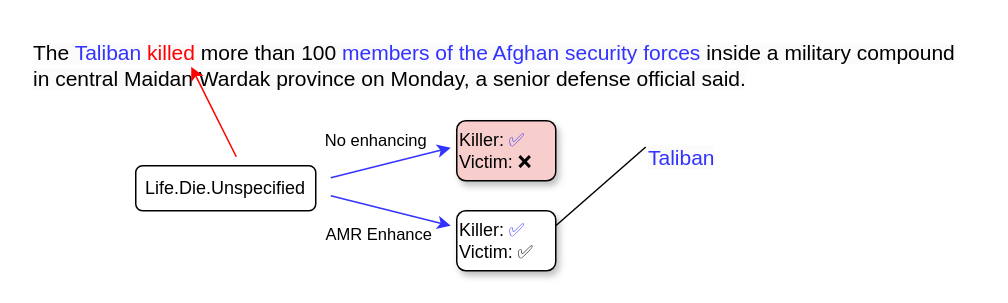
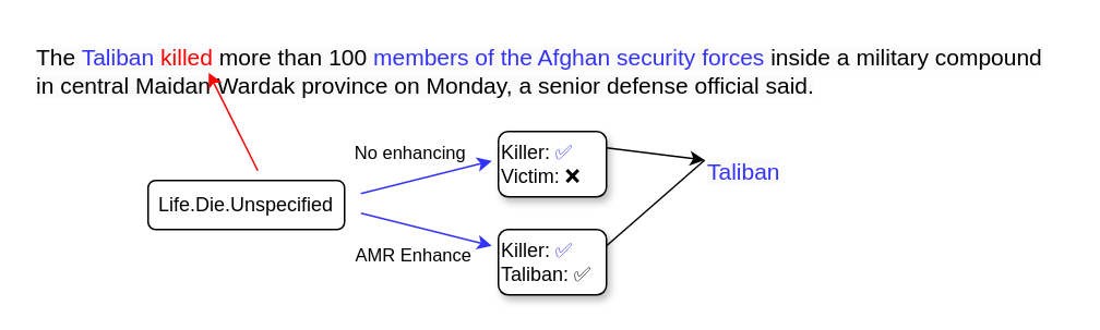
  <mxCell id="0" />
  <mxCell id="1" parent="0" />
  <mxCell id="2" value="&lt;span style=&quot;font-family: Helvetica; font-style: normal; font-variant-ligatures: normal; font-variant-caps: normal; font-weight: 400; letter-spacing: normal; orphans: 2; text-align: center; text-indent: 0px; text-transform: none; widows: 2; word-spacing: 0px; -webkit-text-stroke-width: 0px; background-color: rgb(251, 251, 251); text-decoration-thickness: initial; text-decoration-style: initial; text-decoration-color: initial; float: none; display: inline !important;&quot;&gt;&lt;font style=&quot;font-size: 14px;&quot;&gt;The &lt;font color=&quot;#3333ff&quot;&gt;Taliban&lt;/font&gt; &lt;font color=&quot;#ff0000&quot;&gt;killed&lt;/font&gt; more than 100 &lt;font color=&quot;#3333ff&quot;&gt;members of the Afghan security forces&lt;/font&gt; inside a military compound in central Maidan Wardak province on Monday, a senior defense official said.&lt;/font&gt;&lt;/span&gt;" style="text;whiteSpace=wrap;html=1;" parent="1" vertex="1"><mxGeometry x="20" y="20" width="630" height="50" as="geometry" /></mxCell>
  <mxCell id="3" value="Life.Die.Unspecified" style="rounded=1;whiteSpace=wrap;html=1;" parent="1" vertex="1"><mxGeometry x="90" y="110" width="120" height="30" as="geometry" /></mxCell>
  <mxCell id="4" value="" style="endArrow=classic;html=1;rounded=0;strokeColor=#FF0000;" parent="1" edge="1"><mxGeometry width="50" height="50" relative="1" as="geometry"><mxPoint x="157" y="104" as="sourcePoint" /><mxPoint x="127" y="44" as="targetPoint" /></mxGeometry></mxCell>
  <mxCell id="5" value="" style="endArrow=classic;html=1;rounded=0;strokeColor=#3333FF;" parent="1" edge="1"><mxGeometry width="50" height="50" relative="1" as="geometry"><mxPoint x="220" y="118" as="sourcePoint" /><mxPoint x="300" y="98" as="targetPoint" /></mxGeometry></mxCell>
  <mxCell id="6" value="No enhancing" style="edgeLabel;html=1;align=center;verticalAlign=middle;resizable=0;points=[];" parent="5" vertex="1" connectable="0"><mxGeometry x="-0.185" relative="1" as="geometry"><mxPoint x="-3" y="-17" as="offset" /></mxGeometry></mxCell>
  <mxCell id="7" value="" style="endArrow=classic;html=1;rounded=0;strokeColor=#3333FF;" parent="1" edge="1"><mxGeometry width="50" height="50" relative="1" as="geometry"><mxPoint x="220" y="130" as="sourcePoint" /><mxPoint x="300" y="150" as="targetPoint" /></mxGeometry></mxCell>
  <mxCell id="8" value="AMR Enhance" style="edgeLabel;html=1;align=center;verticalAlign=middle;resizable=0;points=[];" parent="7" vertex="1" connectable="0"><mxGeometry x="-0.579" relative="1" as="geometry"><mxPoint x="15" y="21" as="offset" /></mxGeometry></mxCell>
- <mxCell id="9" value="&lt;div style=&quot;&quot;&gt;&lt;span style=&quot;background-color: initial;&quot;&gt;Killer: &lt;font color=&quot;#3333ff&quot;&gt;✅&lt;/font&gt;&lt;/span&gt;&lt;/div&gt;&lt;div style=&quot;&quot;&gt;&lt;span style=&quot;background-color: initial;&quot;&gt;Victim: ❌&lt;/span&gt;&lt;/div&gt;" style="whiteSpace=wrap;html=1;align=left;rounded=1;shadow=1;fillColor=#f8cecc;" parent="1" vertex="1"><mxGeometry x="304" y="80" width="66" height="40" as="geometry" /></mxCell>
- <mxCell id="10" value="&lt;div style=&quot;&quot;&gt;&lt;span style=&quot;background-color: initial;&quot;&gt;Killer: &lt;font color=&quot;#3333ff&quot;&gt;✅&lt;/font&gt;&lt;/span&gt;&lt;/div&gt;&lt;div style=&quot;&quot;&gt;&lt;span style=&quot;background-color: initial;&quot;&gt;Victim: ✅&lt;/span&gt;&lt;/div&gt;" style="whiteSpace=wrap;html=1;align=left;rounded=1;glass=0;shadow=1;" parent="1" vertex="1"><mxGeometry x="304" y="140" width="66" height="40" as="geometry" /></mxCell>
+ <mxCell id="9" value="&lt;div style=&quot;&quot;&gt;&lt;span style=&quot;background-color: initial;&quot;&gt;Killer: &lt;font color=&quot;#3333ff&quot;&gt;✅&lt;/font&gt;&lt;/span&gt;&lt;/div&gt;&lt;div style=&quot;&quot;&gt;&lt;span style=&quot;background-color: initial;&quot;&gt;Victim: ❌&lt;/span&gt;&lt;/div&gt;" style="whiteSpace=wrap;html=1;align=left;rounded=1;shadow=1;" parent="1" vertex="1"><mxGeometry x="304" y="80" width="66" height="40" as="geometry" /></mxCell>
+ <mxCell id="10" value="&lt;div style=&quot;&quot;&gt;&lt;span style=&quot;background-color: initial;&quot;&gt;Killer: &lt;font color=&quot;#3333ff&quot;&gt;✅&lt;/font&gt;&lt;/span&gt;&lt;/div&gt;&lt;div style=&quot;&quot;&gt;&lt;span style=&quot;background-color: initial;&quot;&gt;Taliban: ✅&lt;/span&gt;&lt;/div&gt;" style="whiteSpace=wrap;html=1;align=left;rounded=1;glass=0;shadow=1;" parent="1" vertex="1"><mxGeometry x="304" y="140" width="66" height="40" as="geometry" /></mxCell>
  <mxCell id="11" value="&lt;span style=&quot;color: rgb(51, 51, 255); font-family: Helvetica; font-size: 14px; font-style: normal; font-variant-ligatures: normal; font-variant-caps: normal; font-weight: 400; letter-spacing: normal; orphans: 2; text-align: center; text-indent: 0px; text-transform: none; widows: 2; word-spacing: 0px; -webkit-text-stroke-width: 0px; background-color: rgb(251, 251, 251); text-decoration-thickness: initial; text-decoration-style: initial; text-decoration-color: initial; float: none; display: inline !important;&quot;&gt;Taliban&lt;/span&gt;" style="text;whiteSpace=wrap;html=1;strokeColor=none;" parent="1" vertex="1"><mxGeometry x="430" y="90" width="80" height="30" as="geometry" /></mxCell>
+ <mxCell id="12" value="" style="endArrow=classic;html=1;rounded=0;entryX=0;entryY=0.25;entryDx=0;entryDy=0;exitX=1;exitY=0.25;exitDx=0;exitDy=0;" parent="1" source="9" target="11" edge="1"><mxGeometry width="50" height="50" relative="1" as="geometry"><mxPoint x="370" y="90" as="sourcePoint" /><mxPoint x="408" y="105" as="targetPoint" /></mxGeometry></mxCell>
  <mxCell id="13" value="" style="endArrow=none;html=1;rounded=0;entryX=0;entryY=0.25;entryDx=0;entryDy=0;exitX=1;exitY=0.25;exitDx=0;exitDy=0;" parent="1" source="10" target="11" edge="1"><mxGeometry width="50" height="50" relative="1" as="geometry"><mxPoint x="360" y="152.5" as="sourcePoint" /><mxPoint x="408" y="137.5" as="targetPoint" /></mxGeometry></mxCell>
